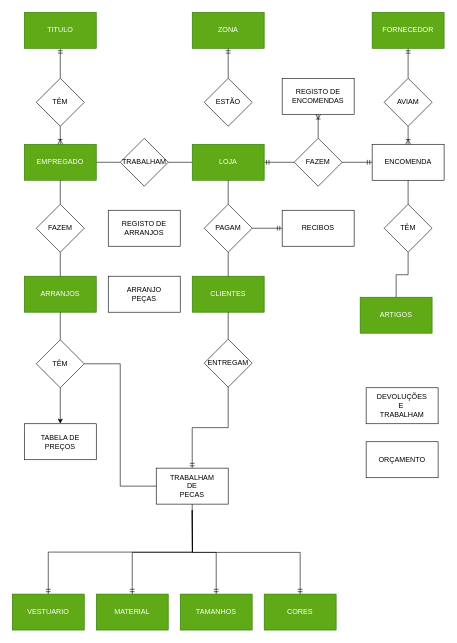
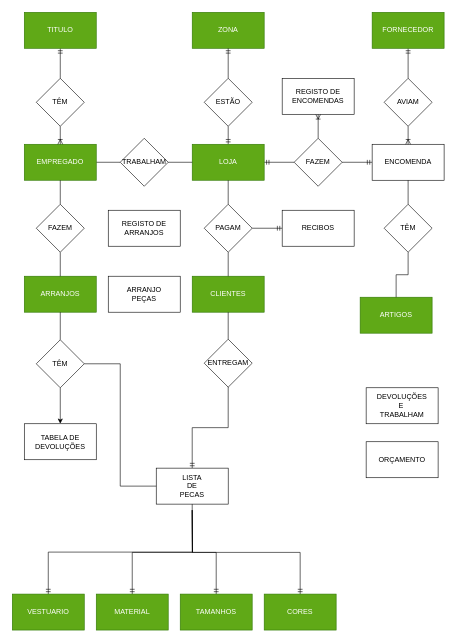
  <mxCell id="0" />
  <mxCell id="1" parent="0" />
  <mxCell id="2" value="ZONA" style="rounded=0;whiteSpace=wrap;html=1;fillColor=#60a917;fontColor=#ffffff;strokeColor=#2D7600;" parent="1" vertex="1"><mxGeometry x="320" y="20" width="120" height="60" as="geometry" /></mxCell>
+ <mxCell id="3" style="edgeStyle=orthogonalEdgeStyle;rounded=0;orthogonalLoop=1;jettySize=auto;html=1;exitX=0.5;exitY=0;exitDx=0;exitDy=0;entryX=0.5;entryY=1;entryDx=0;entryDy=0;endArrow=none;endFill=0;startArrow=ERmandOne;startFill=0;" parent="1" source="5" target="9" edge="1"><mxGeometry relative="1" as="geometry" /></mxCell>
  <mxCell id="4" style="edgeStyle=orthogonalEdgeStyle;rounded=0;orthogonalLoop=1;jettySize=auto;html=1;exitX=1;exitY=0.5;exitDx=0;exitDy=0;entryX=0;entryY=0.5;entryDx=0;entryDy=0;endArrow=none;endFill=0;startArrow=ERmandOne;startFill=0;" parent="1" source="5" target="23" edge="1"><mxGeometry relative="1" as="geometry" /></mxCell>
  <mxCell id="5" value="LOJA" style="rounded=0;whiteSpace=wrap;html=1;fillColor=#60a917;fontColor=#ffffff;strokeColor=#2D7600;" parent="1" vertex="1"><mxGeometry x="320" y="240" width="120" height="60" as="geometry" /></mxCell>
  <mxCell id="6" style="edgeStyle=orthogonalEdgeStyle;rounded=0;orthogonalLoop=1;jettySize=auto;html=1;exitX=1;exitY=0.5;exitDx=0;exitDy=0;entryX=0;entryY=0.5;entryDx=0;entryDy=0;endArrow=none;endFill=0;" parent="1" source="7" target="11" edge="1"><mxGeometry relative="1" as="geometry" /></mxCell>
  <mxCell id="7" value="EMPREGADO" style="rounded=0;whiteSpace=wrap;html=1;fillColor=#60a917;fontColor=#ffffff;strokeColor=#2D7600;" parent="1" vertex="1"><mxGeometry x="40" y="240" width="120" height="60" as="geometry" /></mxCell>
  <mxCell id="8" style="edgeStyle=orthogonalEdgeStyle;rounded=0;orthogonalLoop=1;jettySize=auto;html=1;exitX=0.5;exitY=0;exitDx=0;exitDy=0;entryX=0.5;entryY=1;entryDx=0;entryDy=0;endArrow=ERmandOne;endFill=0;startArrow=none;startFill=0;" parent="1" source="9" target="2" edge="1"><mxGeometry relative="1" as="geometry" /></mxCell>
  <mxCell id="9" value="ESTÃO" style="rhombus;whiteSpace=wrap;html=1;" parent="1" vertex="1"><mxGeometry x="340" y="130" width="80" height="80" as="geometry" /></mxCell>
  <mxCell id="10" style="edgeStyle=orthogonalEdgeStyle;rounded=0;orthogonalLoop=1;jettySize=auto;html=1;exitX=1;exitY=0.5;exitDx=0;exitDy=0;entryX=0;entryY=0.5;entryDx=0;entryDy=0;endArrow=none;endFill=0;" parent="1" source="11" target="5" edge="1"><mxGeometry relative="1" as="geometry" /></mxCell>
  <mxCell id="11" value="TRABALHAM" style="rhombus;whiteSpace=wrap;html=1;" parent="1" vertex="1"><mxGeometry x="200" y="230" width="80" height="80" as="geometry" /></mxCell>
  <mxCell id="12" style="edgeStyle=orthogonalEdgeStyle;rounded=0;orthogonalLoop=1;jettySize=auto;html=1;exitX=0.5;exitY=1;exitDx=0;exitDy=0;entryX=0.5;entryY=0;entryDx=0;entryDy=0;endArrow=ERoneToMany;endFill=0;" parent="1" source="13" target="7" edge="1"><mxGeometry relative="1" as="geometry" /></mxCell>
  <mxCell id="13" value="TÊM" style="rhombus;whiteSpace=wrap;html=1;" parent="1" vertex="1"><mxGeometry x="60" y="130" width="80" height="80" as="geometry" /></mxCell>
  <mxCell id="14" style="edgeStyle=orthogonalEdgeStyle;rounded=0;orthogonalLoop=1;jettySize=auto;html=1;exitX=0.5;exitY=1;exitDx=0;exitDy=0;entryX=0.5;entryY=0;entryDx=0;entryDy=0;endArrow=none;endFill=0;startArrow=ERmandOne;startFill=0;" parent="1" source="15" target="13" edge="1"><mxGeometry relative="1" as="geometry" /></mxCell>
  <mxCell id="15" value="TITULO" style="rounded=0;whiteSpace=wrap;html=1;fillColor=#60a917;fontColor=#ffffff;strokeColor=#2D7600;" parent="1" vertex="1"><mxGeometry x="40" y="20" width="120" height="60" as="geometry" /></mxCell>
  <mxCell id="16" style="edgeStyle=orthogonalEdgeStyle;rounded=0;orthogonalLoop=1;jettySize=auto;html=1;exitX=0;exitY=0.5;exitDx=0;exitDy=0;entryX=1;entryY=0.5;entryDx=0;entryDy=0;endArrow=none;endFill=0;startArrow=ERmandOne;startFill=0;" parent="1" source="17" target="23" edge="1"><mxGeometry relative="1" as="geometry" /></mxCell>
  <mxCell id="17" value="ENCOMENDA" style="rounded=0;whiteSpace=wrap;html=1;" parent="1" vertex="1"><mxGeometry x="620" y="240" width="120" height="60" as="geometry" /></mxCell>
  <mxCell id="18" style="edgeStyle=orthogonalEdgeStyle;rounded=0;orthogonalLoop=1;jettySize=auto;html=1;exitX=0.5;exitY=1;exitDx=0;exitDy=0;entryX=0.5;entryY=0;entryDx=0;entryDy=0;endArrow=none;endFill=0;startArrow=ERmandOne;startFill=0;" parent="1" source="19" target="21" edge="1"><mxGeometry relative="1" as="geometry" /></mxCell>
  <mxCell id="19" value="FORNECEDOR" style="rounded=0;whiteSpace=wrap;html=1;fillColor=#60a917;fontColor=#ffffff;strokeColor=#2D7600;" parent="1" vertex="1"><mxGeometry x="620" y="20" width="120" height="60" as="geometry" /></mxCell>
  <mxCell id="20" style="edgeStyle=orthogonalEdgeStyle;rounded=0;orthogonalLoop=1;jettySize=auto;html=1;exitX=0.5;exitY=1;exitDx=0;exitDy=0;entryX=0.5;entryY=0;entryDx=0;entryDy=0;endArrow=ERoneToMany;endFill=0;startArrow=none;startFill=0;" parent="1" source="21" target="17" edge="1"><mxGeometry relative="1" as="geometry" /></mxCell>
  <mxCell id="21" value="AVIAM" style="rhombus;whiteSpace=wrap;html=1;" parent="1" vertex="1"><mxGeometry x="640" y="130" width="80" height="80" as="geometry" /></mxCell>
  <mxCell id="22" style="edgeStyle=orthogonalEdgeStyle;rounded=0;orthogonalLoop=1;jettySize=auto;html=1;exitX=0.5;exitY=0;exitDx=0;exitDy=0;entryX=0.5;entryY=1;entryDx=0;entryDy=0;startArrow=none;startFill=0;endArrow=ERoneToMany;endFill=0;" parent="1" source="23" target="44" edge="1"><mxGeometry relative="1" as="geometry" /></mxCell>
  <mxCell id="23" value="FAZEM" style="rhombus;whiteSpace=wrap;html=1;" parent="1" vertex="1"><mxGeometry x="490" y="230" width="80" height="80" as="geometry" /></mxCell>
  <mxCell id="24" value="ARRANJOS" style="rounded=0;whiteSpace=wrap;html=1;fillColor=#60a917;fontColor=#ffffff;strokeColor=#2D7600;" parent="1" vertex="1"><mxGeometry x="40" y="460" width="120" height="60" as="geometry" /></mxCell>
  <mxCell id="25" style="edgeStyle=orthogonalEdgeStyle;rounded=0;orthogonalLoop=1;jettySize=auto;html=1;exitX=0.5;exitY=0;exitDx=0;exitDy=0;entryX=0.5;entryY=1;entryDx=0;entryDy=0;endArrow=none;endFill=0;" parent="1" source="27" target="7" edge="1"><mxGeometry relative="1" as="geometry" /></mxCell>
  <mxCell id="26" style="edgeStyle=orthogonalEdgeStyle;rounded=0;orthogonalLoop=1;jettySize=auto;html=1;exitX=0.5;exitY=1;exitDx=0;exitDy=0;entryX=0.5;entryY=0;entryDx=0;entryDy=0;endArrow=none;endFill=0;" parent="1" source="27" target="24" edge="1"><mxGeometry relative="1" as="geometry" /></mxCell>
  <mxCell id="27" value="FAZEM" style="rhombus;whiteSpace=wrap;html=1;" parent="1" vertex="1"><mxGeometry x="60" y="340" width="80" height="80" as="geometry" /></mxCell>
  <mxCell id="28" style="edgeStyle=orthogonalEdgeStyle;rounded=0;orthogonalLoop=1;jettySize=auto;html=1;exitX=0.5;exitY=0;exitDx=0;exitDy=0;startArrow=ERmandOne;startFill=0;endArrow=none;endFill=0;entryX=0.5;entryY=0.938;entryDx=0;entryDy=0;entryPerimeter=0;" parent="1" source="29" edge="1" target="36"><mxGeometry relative="1" as="geometry"><mxPoint x="380" y="650" as="targetPoint" /></mxGeometry></mxCell>
- <mxCell id="29" value="TRABALHAM&lt;br&gt;DE&lt;br&gt;PECAS" style="rounded=0;whiteSpace=wrap;html=1;" parent="1" vertex="1"><mxGeometry x="260" y="780" width="120" height="60" as="geometry" /></mxCell>
+ <mxCell id="29" value="LISTA&lt;br&gt;DE&lt;br&gt;PECAS" style="rounded=0;whiteSpace=wrap;html=1;" parent="1" vertex="1"><mxGeometry x="260" y="780" width="120" height="60" as="geometry" /></mxCell>
  <mxCell id="30" style="edgeStyle=orthogonalEdgeStyle;rounded=0;orthogonalLoop=1;jettySize=auto;html=1;exitX=0.5;exitY=0;exitDx=0;exitDy=0;entryX=0.5;entryY=1;entryDx=0;entryDy=0;endArrow=none;endFill=0;" parent="1" source="33" target="24" edge="1"><mxGeometry relative="1" as="geometry" /></mxCell>
  <mxCell id="31" style="edgeStyle=orthogonalEdgeStyle;rounded=0;orthogonalLoop=1;jettySize=auto;html=1;exitX=1;exitY=0.5;exitDx=0;exitDy=0;entryX=0;entryY=0.5;entryDx=0;entryDy=0;endArrow=none;endFill=0;" parent="1" source="33" target="29" edge="1"><mxGeometry relative="1" as="geometry" /></mxCell>
  <mxCell id="32" style="edgeStyle=orthogonalEdgeStyle;rounded=0;orthogonalLoop=1;jettySize=auto;html=1;exitX=0.5;exitY=1;exitDx=0;exitDy=0;entryX=0.5;entryY=0;entryDx=0;entryDy=0;" edge="1" parent="1" source="33" target="49"><mxGeometry relative="1" as="geometry" /></mxCell>
  <mxCell id="33" value="TÊM" style="rhombus;whiteSpace=wrap;html=1;" parent="1" vertex="1"><mxGeometry x="60" y="566" width="80" height="80" as="geometry" /></mxCell>
  <mxCell id="34" value="CLIENTES" style="rounded=0;whiteSpace=wrap;html=1;fillColor=#60a917;fontColor=#ffffff;strokeColor=#2D7600;" parent="1" vertex="1"><mxGeometry x="320" y="460" width="120" height="60" as="geometry" /></mxCell>
  <mxCell id="35" style="edgeStyle=orthogonalEdgeStyle;rounded=0;orthogonalLoop=1;jettySize=auto;html=1;exitX=0.5;exitY=0;exitDx=0;exitDy=0;entryX=0.5;entryY=1;entryDx=0;entryDy=0;endArrow=none;endFill=0;" parent="1" source="36" target="34" edge="1"><mxGeometry relative="1" as="geometry" /></mxCell>
  <mxCell id="36" value="ENTREGAM" style="rhombus;whiteSpace=wrap;html=1;" parent="1" vertex="1"><mxGeometry x="340" y="565" width="80" height="80" as="geometry" /></mxCell>
  <mxCell id="37" style="edgeStyle=orthogonalEdgeStyle;rounded=0;orthogonalLoop=1;jettySize=auto;html=1;exitX=0.5;exitY=0;exitDx=0;exitDy=0;entryX=0.5;entryY=1;entryDx=0;entryDy=0;endArrow=none;endFill=0;" parent="1" source="39" target="5" edge="1"><mxGeometry relative="1" as="geometry" /></mxCell>
  <mxCell id="38" style="edgeStyle=orthogonalEdgeStyle;rounded=0;orthogonalLoop=1;jettySize=auto;html=1;exitX=0.5;exitY=1;exitDx=0;exitDy=0;entryX=0.5;entryY=0;entryDx=0;entryDy=0;endArrow=none;endFill=0;" parent="1" source="39" target="34" edge="1"><mxGeometry relative="1" as="geometry" /></mxCell>
  <mxCell id="39" value="PAGAM" style="rhombus;whiteSpace=wrap;html=1;" parent="1" vertex="1"><mxGeometry x="340" y="340" width="80" height="80" as="geometry" /></mxCell>
  <mxCell id="40" value="ARTIGOS" style="rounded=0;whiteSpace=wrap;html=1;fillColor=#60a917;fontColor=#ffffff;strokeColor=#2D7600;" parent="1" vertex="1"><mxGeometry x="600" y="495" width="120" height="60" as="geometry" /></mxCell>
  <mxCell id="41" style="edgeStyle=orthogonalEdgeStyle;rounded=0;orthogonalLoop=1;jettySize=auto;html=1;exitX=0.5;exitY=0;exitDx=0;exitDy=0;entryX=0.5;entryY=1;entryDx=0;entryDy=0;endArrow=none;endFill=0;" parent="1" source="43" target="17" edge="1"><mxGeometry relative="1" as="geometry" /></mxCell>
  <mxCell id="42" style="edgeStyle=orthogonalEdgeStyle;rounded=0;orthogonalLoop=1;jettySize=auto;html=1;exitX=0.5;exitY=1;exitDx=0;exitDy=0;entryX=0.5;entryY=0;entryDx=0;entryDy=0;endArrow=none;endFill=0;" parent="1" source="43" target="40" edge="1"><mxGeometry relative="1" as="geometry" /></mxCell>
  <mxCell id="43" value="TÊM" style="rhombus;whiteSpace=wrap;html=1;" parent="1" vertex="1"><mxGeometry x="640" y="340" width="80" height="80" as="geometry" /></mxCell>
  <mxCell id="44" value="REGISTO DE&lt;br&gt;ENCOMENDAS" style="rounded=0;whiteSpace=wrap;html=1;" parent="1" vertex="1"><mxGeometry x="470" y="130" width="120" height="60" as="geometry" /></mxCell>
  <mxCell id="45" value="REGISTO DE&lt;br&gt;ARRANJOS" style="rounded=0;whiteSpace=wrap;html=1;" parent="1" vertex="1"><mxGeometry x="180" y="350" width="120" height="60" as="geometry" /></mxCell>
  <mxCell id="46" style="edgeStyle=orthogonalEdgeStyle;rounded=0;orthogonalLoop=1;jettySize=auto;html=1;exitX=0;exitY=0.5;exitDx=0;exitDy=0;entryX=1;entryY=0.5;entryDx=0;entryDy=0;startArrow=ERmandOne;startFill=0;endArrow=none;endFill=0;" parent="1" source="47" target="39" edge="1"><mxGeometry relative="1" as="geometry" /></mxCell>
  <mxCell id="47" value="RECIBOS" style="rounded=0;whiteSpace=wrap;html=1;" parent="1" vertex="1"><mxGeometry x="470" y="350" width="120" height="60" as="geometry" /></mxCell>
  <mxCell id="48" value="ARRANJO&lt;br&gt;PEÇAS" style="rounded=0;whiteSpace=wrap;html=1;" parent="1" vertex="1"><mxGeometry x="180" y="460" width="120" height="60" as="geometry" /></mxCell>
- <mxCell id="49" value="TABELA DE PREÇOS" style="rounded=0;whiteSpace=wrap;html=1;" parent="1" vertex="1"><mxGeometry x="40" y="706" width="120" height="60" as="geometry" /></mxCell>
+ <mxCell id="49" value="TABELA DE DEVOLUÇÕES" style="rounded=0;whiteSpace=wrap;html=1;" parent="1" vertex="1"><mxGeometry x="40" y="706" width="120" height="60" as="geometry" /></mxCell>
  <mxCell id="50" value="ORÇAMENTO" style="rounded=0;whiteSpace=wrap;html=1;" parent="1" vertex="1"><mxGeometry x="610" y="736" width="120" height="60" as="geometry" /></mxCell>
  <mxCell id="51" value="DEVOLUÇÕES&lt;br&gt;E&amp;nbsp;&lt;br&gt;TRABALHAM" style="rounded=0;whiteSpace=wrap;html=1;" parent="1" vertex="1"><mxGeometry x="610" y="646" width="120" height="60" as="geometry" /></mxCell>
  <mxCell id="52" style="edgeStyle=orthogonalEdgeStyle;rounded=0;orthogonalLoop=1;jettySize=auto;html=1;exitX=0.5;exitY=0;exitDx=0;exitDy=0;startArrow=ERmandOne;startFill=0;endArrow=none;endFill=0;" parent="1" source="53" edge="1"><mxGeometry relative="1" as="geometry"><mxPoint x="320" y="850" as="targetPoint" /></mxGeometry></mxCell>
  <mxCell id="53" value="TAMANHOS" style="rounded=0;whiteSpace=wrap;html=1;fillColor=#60a917;fontColor=#ffffff;strokeColor=#2D7600;" parent="1" vertex="1"><mxGeometry x="300" y="990" width="120" height="60" as="geometry" /></mxCell>
  <mxCell id="54" style="edgeStyle=orthogonalEdgeStyle;rounded=0;orthogonalLoop=1;jettySize=auto;html=1;exitX=0.5;exitY=0;exitDx=0;exitDy=0;startArrow=ERmandOne;startFill=0;endArrow=none;endFill=0;" parent="1" source="55" edge="1"><mxGeometry relative="1" as="geometry"><mxPoint x="320" y="850" as="targetPoint" /></mxGeometry></mxCell>
  <mxCell id="55" value="MATERIAL" style="rounded=0;whiteSpace=wrap;html=1;fillColor=#60a917;fontColor=#ffffff;strokeColor=#2D7600;" parent="1" vertex="1"><mxGeometry x="160" y="990" width="120" height="60" as="geometry" /></mxCell>
  <mxCell id="56" style="edgeStyle=orthogonalEdgeStyle;rounded=0;orthogonalLoop=1;jettySize=auto;html=1;exitX=0.5;exitY=0;exitDx=0;exitDy=0;startArrow=ERmandOne;startFill=0;endArrow=none;endFill=0;" parent="1" source="57" edge="1"><mxGeometry relative="1" as="geometry"><mxPoint x="320" y="850" as="targetPoint" /></mxGeometry></mxCell>
  <mxCell id="57" value="CORES" style="rounded=0;whiteSpace=wrap;html=1;fillColor=#60a917;fontColor=#ffffff;strokeColor=#2D7600;" parent="1" vertex="1"><mxGeometry x="440" y="990" width="120" height="60" as="geometry" /></mxCell>
  <mxCell id="58" style="edgeStyle=orthogonalEdgeStyle;rounded=0;orthogonalLoop=1;jettySize=auto;html=1;exitX=0.5;exitY=0;exitDx=0;exitDy=0;entryX=0.5;entryY=1;entryDx=0;entryDy=0;startArrow=ERmandOne;startFill=0;endArrow=none;endFill=0;" parent="1" source="59" target="29" edge="1"><mxGeometry relative="1" as="geometry"><Array as="points"><mxPoint x="80" y="920" /><mxPoint x="320" y="920" /></Array></mxGeometry></mxCell>
  <mxCell id="59" value="VESTUARIO" style="rounded=0;whiteSpace=wrap;html=1;fillColor=#60a917;fontColor=#ffffff;strokeColor=#2D7600;" parent="1" vertex="1"><mxGeometry x="20" y="990" width="120" height="60" as="geometry" /></mxCell>
